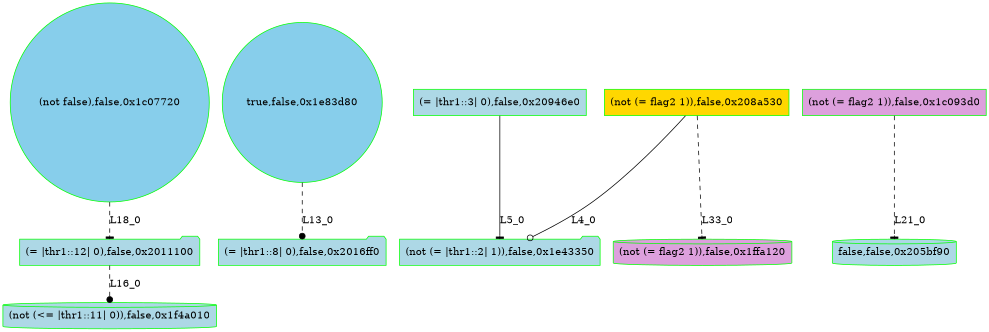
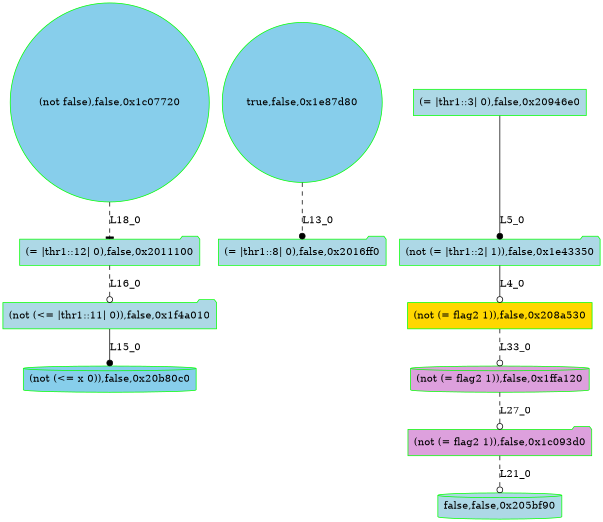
  digraph {
    node [color=green fillcolor=lightblue shape=cylinder style=filled]
    edge [arrowhead=tee style=dashed]
    n1 [fillcolor=skyblue label="(not false),false,0x1c07720" shape=circle]
    n2 [label="(= |thr1::12| 0),false,0x2011100" shape=folder]
-   n3 [label="(not (<= |thr1::11| 0)),false,0x1f4a010"]
-   n5 [fillcolor=skyblue label="true,false,0x1e83d80" shape=circle]
+   n3 [label="(not (<= |thr1::11| 0)),false,0x1f4a010" shape=folder]
+   n4 [fillcolor=skyblue label="(not (<= x 0)),false,0x20b80c0"]
+   n5 [fillcolor=skyblue label="true,false,0x1e87d80" shape=circle]
    n6 [label="(= |thr1::8| 0),false,0x2016ff0" shape=folder]
    n7 [label="(= |thr1::3| 0),false,0x20946e0" shape=box]
    n8 [label="(not (= |thr1::2| 1)),false,0x1e43350" shape=folder]
    n9 [fillcolor=gold label="(not (= flag2 1)),false,0x208a530" shape=box]
    n10 [fillcolor=plum label="(not (= flag2 1)),false,0x1ffa120"]
-   n11 [fillcolor=plum label="(not (= flag2 1)),false,0x1c093d0" shape=box]
+   n11 [fillcolor=plum label="(not (= flag2 1)),false,0x1c093d0" shape=folder]
    n12 [label="false,false,0x205bf90"]
    n1 -> n2 [label=L18_0]
-   n2 -> n3 [arrowhead=dot label=L16_0]
+   n2 -> n3 [arrowhead=odot label=L16_0]
+   n3 -> n4 [arrowhead=dot label=L15_0 style=solid]
    n5 -> n6 [arrowhead=dot label=L13_0]
-   n7 -> n8 [label=L5_0 style=solid]
-   n9 -> n8 [arrowhead=odot label=L4_0 style=solid]
-   n9 -> n10 [label=L33_0]
-   n11 -> n12 [label=L21_0]
+   n7 -> n8 [arrowhead=dot label=L5_0 style=solid]
+   n8 -> n9 [arrowhead=odot label=L4_0 style=solid]
+   n9 -> n10 [arrowhead=odot label=L33_0]
+   n10 -> n11 [arrowhead=odot label=L27_0]
+   n11 -> n12 [arrowhead=odot label=L21_0]
  }
